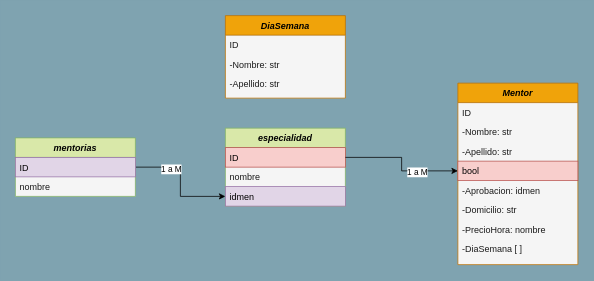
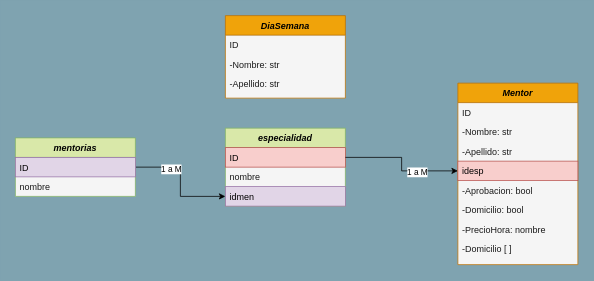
  <mxCell id="0" />
  <mxCell id="1" parent="0" />
  <mxCell id="2" value="Mentor" style="swimlane;fontStyle=3;align=center;verticalAlign=top;childLayout=stackLayout;horizontal=1;startSize=26;horizontalStack=0;resizeParent=1;resizeLast=0;collapsible=1;marginBottom=0;rounded=0;shadow=0;strokeWidth=1;labelBackgroundColor=none;fillColor=#f0a30a;strokeColor=#BD7000;fontColor=#000000;swimlaneFillColor=#F5F5F5;" parent="1" vertex="1"><mxGeometry x="610" y="110" width="160" height="242" as="geometry"><mxRectangle x="230" y="140" width="160" height="26" as="alternateBounds" /></mxGeometry></mxCell>
  <mxCell id="3" value="ID" style="text;align=left;verticalAlign=top;spacingLeft=4;spacingRight=4;overflow=hidden;rotatable=0;points=[[0,0.5],[1,0.5]];portConstraint=eastwest;labelBackgroundColor=none;fontColor=#1A1A1A;" parent="2" vertex="1"><mxGeometry y="26" width="160" height="26" as="geometry" /></mxCell>
  <mxCell id="4" value="-Nombre: str" style="text;align=left;verticalAlign=top;spacingLeft=4;spacingRight=4;overflow=hidden;rotatable=0;points=[[0,0.5],[1,0.5]];portConstraint=eastwest;labelBackgroundColor=none;fontColor=#1A1A1A;" parent="2" vertex="1"><mxGeometry y="52" width="160" height="26" as="geometry" /></mxCell>
  <mxCell id="5" value="-Apellido: str" style="text;align=left;verticalAlign=top;spacingLeft=4;spacingRight=4;overflow=hidden;rotatable=0;points=[[0,0.5],[1,0.5]];portConstraint=eastwest;rounded=0;shadow=0;html=0;labelBackgroundColor=none;fontColor=#1A1A1A;" parent="2" vertex="1"><mxGeometry y="78" width="160" height="26" as="geometry" /></mxCell>
- <mxCell id="6" value="bool" style="text;align=left;verticalAlign=top;spacingLeft=4;spacingRight=4;overflow=hidden;rotatable=0;points=[[0,0.5],[1,0.5]];portConstraint=eastwest;rounded=0;shadow=0;html=0;labelBackgroundColor=none;fillColor=#f8cecc;strokeColor=#b85450;" parent="2" vertex="1"><mxGeometry y="104" width="160" height="26" as="geometry" /></mxCell>
- <mxCell id="7" value="-Aprobacion: idmen" style="text;align=left;verticalAlign=top;spacingLeft=4;spacingRight=4;overflow=hidden;rotatable=0;points=[[0,0.5],[1,0.5]];portConstraint=eastwest;rounded=0;shadow=0;html=0;labelBackgroundColor=none;fontColor=#1A1A1A;" parent="2" vertex="1"><mxGeometry y="130" width="160" height="26" as="geometry" /></mxCell>
- <mxCell id="8" value="-Domicilio: str" style="text;align=left;verticalAlign=top;spacingLeft=4;spacingRight=4;overflow=hidden;rotatable=0;points=[[0,0.5],[1,0.5]];portConstraint=eastwest;rounded=0;shadow=0;html=0;labelBackgroundColor=none;fontColor=#1A1A1A;" parent="2" vertex="1"><mxGeometry y="156" width="160" height="26" as="geometry" /></mxCell>
+ <mxCell id="6" value="idesp" style="text;align=left;verticalAlign=top;spacingLeft=4;spacingRight=4;overflow=hidden;rotatable=0;points=[[0,0.5],[1,0.5]];portConstraint=eastwest;rounded=0;shadow=0;html=0;labelBackgroundColor=none;fillColor=#f8cecc;strokeColor=#b85450;" parent="2" vertex="1"><mxGeometry y="104" width="160" height="26" as="geometry" /></mxCell>
+ <mxCell id="7" value="-Aprobacion: bool" style="text;align=left;verticalAlign=top;spacingLeft=4;spacingRight=4;overflow=hidden;rotatable=0;points=[[0,0.5],[1,0.5]];portConstraint=eastwest;rounded=0;shadow=0;html=0;labelBackgroundColor=none;fontColor=#1A1A1A;" parent="2" vertex="1"><mxGeometry y="130" width="160" height="26" as="geometry" /></mxCell>
+ <mxCell id="8" value="-Domicilio: bool" style="text;align=left;verticalAlign=top;spacingLeft=4;spacingRight=4;overflow=hidden;rotatable=0;points=[[0,0.5],[1,0.5]];portConstraint=eastwest;rounded=0;shadow=0;html=0;labelBackgroundColor=none;fontColor=#1A1A1A;" parent="2" vertex="1"><mxGeometry y="156" width="160" height="26" as="geometry" /></mxCell>
  <mxCell id="9" value="-PrecioHora: nombre" style="text;align=left;verticalAlign=top;spacingLeft=4;spacingRight=4;overflow=hidden;rotatable=0;points=[[0,0.5],[1,0.5]];portConstraint=eastwest;rounded=0;shadow=0;html=0;labelBackgroundColor=none;fontColor=#1A1A1A;" parent="2" vertex="1"><mxGeometry y="182" width="160" height="26" as="geometry" /></mxCell>
- <mxCell id="10" value="-DiaSemana [ ]" style="text;align=left;verticalAlign=top;spacingLeft=4;spacingRight=4;overflow=hidden;rotatable=0;points=[[0,0.5],[1,0.5]];portConstraint=eastwest;rounded=0;shadow=0;html=0;labelBackgroundColor=none;fontColor=#1A1A1A;swimlaneFillColor=default;" parent="2" vertex="1"><mxGeometry y="208" width="160" height="26" as="geometry" /></mxCell>
+ <mxCell id="10" value="-Domicilio [ ]" style="text;align=left;verticalAlign=top;spacingLeft=4;spacingRight=4;overflow=hidden;rotatable=0;points=[[0,0.5],[1,0.5]];portConstraint=eastwest;rounded=0;shadow=0;html=0;labelBackgroundColor=none;fontColor=#1A1A1A;swimlaneFillColor=default;" parent="2" vertex="1"><mxGeometry y="208" width="160" height="26" as="geometry" /></mxCell>
  <mxCell id="11" style="edgeStyle=orthogonalEdgeStyle;rounded=0;orthogonalLoop=1;jettySize=auto;html=1;entryX=0;entryY=0.5;entryDx=0;entryDy=0;exitX=1;exitY=0.5;exitDx=0;exitDy=0;" edge="1" parent="1" source="14" target="23"><mxGeometry relative="1" as="geometry" /></mxCell>
  <mxCell id="12" value="1 a M" style="edgeLabel;html=1;align=center;verticalAlign=middle;resizable=0;points=[];" vertex="1" connectable="0" parent="11"><mxGeometry x="-0.474" y="-1" relative="1" as="geometry"><mxPoint x="5" y="1" as="offset" /></mxGeometry></mxCell>
  <mxCell id="13" value="mentorias" style="swimlane;fontStyle=3;align=center;verticalAlign=top;childLayout=stackLayout;horizontal=1;startSize=26;horizontalStack=0;resizeParent=1;resizeLast=0;collapsible=1;marginBottom=0;rounded=0;shadow=0;strokeWidth=1;labelBackgroundColor=none;fillColor=#D9E8A9;strokeColor=#82b366;swimlaneFillColor=#F5F5F5;" parent="1" vertex="1"><mxGeometry x="20" y="183" width="160" height="78" as="geometry"><mxRectangle x="230" y="140" width="160" height="26" as="alternateBounds" /></mxGeometry></mxCell>
  <mxCell id="14" value="ID" style="text;align=left;verticalAlign=top;spacingLeft=4;spacingRight=4;overflow=hidden;rotatable=0;points=[[0,0.5],[1,0.5]];portConstraint=eastwest;labelBackgroundColor=none;swimlaneFillColor=#F5F5F5;fillColor=#e1d5e7;strokeColor=#9673a6;" parent="13" vertex="1"><mxGeometry y="26" width="160" height="26" as="geometry" /></mxCell>
  <mxCell id="15" value="nombre" style="text;align=left;verticalAlign=top;spacingLeft=4;spacingRight=4;overflow=hidden;rotatable=0;points=[[0,0.5],[1,0.5]];portConstraint=eastwest;labelBackgroundColor=none;fontColor=#1A1A1A;swimlaneFillColor=#F5F5F5;" parent="13" vertex="1"><mxGeometry y="52" width="160" height="26" as="geometry" /></mxCell>
  <mxCell id="16" value="DiaSemana" style="swimlane;fontStyle=3;align=center;verticalAlign=top;childLayout=stackLayout;horizontal=1;startSize=26;horizontalStack=0;resizeParent=1;resizeLast=0;collapsible=1;marginBottom=0;rounded=0;shadow=0;strokeWidth=1;labelBackgroundColor=none;fillColor=#f0a30a;strokeColor=#BD7000;fontColor=#000000;swimlaneFillColor=#F5F5F5;" parent="1" vertex="1"><mxGeometry x="300" y="20" width="160" height="110" as="geometry"><mxRectangle x="230" y="140" width="160" height="26" as="alternateBounds" /></mxGeometry></mxCell>
  <mxCell id="17" value="ID" style="text;align=left;verticalAlign=top;spacingLeft=4;spacingRight=4;overflow=hidden;rotatable=0;points=[[0,0.5],[1,0.5]];portConstraint=eastwest;labelBackgroundColor=none;fontColor=#1A1A1A;" parent="16" vertex="1"><mxGeometry y="26" width="160" height="26" as="geometry" /></mxCell>
  <mxCell id="18" value="-Nombre: str" style="text;align=left;verticalAlign=top;spacingLeft=4;spacingRight=4;overflow=hidden;rotatable=0;points=[[0,0.5],[1,0.5]];portConstraint=eastwest;labelBackgroundColor=none;fontColor=#1A1A1A;" parent="16" vertex="1"><mxGeometry y="52" width="160" height="26" as="geometry" /></mxCell>
  <mxCell id="19" value="-Apellido: str" style="text;align=left;verticalAlign=top;spacingLeft=4;spacingRight=4;overflow=hidden;rotatable=0;points=[[0,0.5],[1,0.5]];portConstraint=eastwest;rounded=0;shadow=0;html=0;labelBackgroundColor=none;fontColor=#1A1A1A;swimlaneFillColor=default;" parent="16" vertex="1"><mxGeometry y="78" width="160" height="26" as="geometry" /></mxCell>
  <mxCell id="20" value="especialidad" style="swimlane;fontStyle=3;align=center;verticalAlign=top;childLayout=stackLayout;horizontal=1;startSize=26;horizontalStack=0;resizeParent=1;resizeLast=0;collapsible=1;marginBottom=0;rounded=0;shadow=0;strokeWidth=1;labelBackgroundColor=none;fillColor=#D9E8A9;strokeColor=#82b366;swimlaneFillColor=#F5F5F5;" vertex="1" parent="1"><mxGeometry x="300" y="170" width="160" height="104" as="geometry"><mxRectangle x="230" y="140" width="160" height="26" as="alternateBounds" /></mxGeometry></mxCell>
  <mxCell id="21" value="ID" style="text;align=left;verticalAlign=top;spacingLeft=4;spacingRight=4;overflow=hidden;rotatable=0;points=[[0,0.5],[1,0.5]];portConstraint=eastwest;labelBackgroundColor=none;swimlaneFillColor=#F5F5F5;fillColor=#f8cecc;strokeColor=#b85450;" vertex="1" parent="20"><mxGeometry y="26" width="160" height="26" as="geometry" /></mxCell>
  <mxCell id="22" value="nombre" style="text;align=left;verticalAlign=top;spacingLeft=4;spacingRight=4;overflow=hidden;rotatable=0;points=[[0,0.5],[1,0.5]];portConstraint=eastwest;labelBackgroundColor=none;fontColor=#1A1A1A;swimlaneFillColor=#F5F5F5;" vertex="1" parent="20"><mxGeometry y="52" width="160" height="26" as="geometry" /></mxCell>
  <mxCell id="23" value="idmen" style="text;align=left;verticalAlign=top;spacingLeft=4;spacingRight=4;overflow=hidden;rotatable=0;points=[[0,0.5],[1,0.5]];portConstraint=eastwest;labelBackgroundColor=none;swimlaneFillColor=#F5F5F5;fillColor=#e1d5e7;strokeColor=#9673a6;" vertex="1" parent="20"><mxGeometry y="78" width="160" height="26" as="geometry" /></mxCell>
  <mxCell id="24" style="edgeStyle=orthogonalEdgeStyle;rounded=0;orthogonalLoop=1;jettySize=auto;html=1;entryX=0;entryY=0.5;entryDx=0;entryDy=0;exitX=1;exitY=0.5;exitDx=0;exitDy=0;" edge="1" parent="1" source="21" target="6"><mxGeometry relative="1" as="geometry" /></mxCell>
  <mxCell id="25" value="1 a M" style="edgeLabel;html=1;align=center;verticalAlign=middle;resizable=0;points=[];" vertex="1" connectable="0" parent="24"><mxGeometry x="0.351" y="-1" relative="1" as="geometry"><mxPoint as="offset" /></mxGeometry></mxCell>
